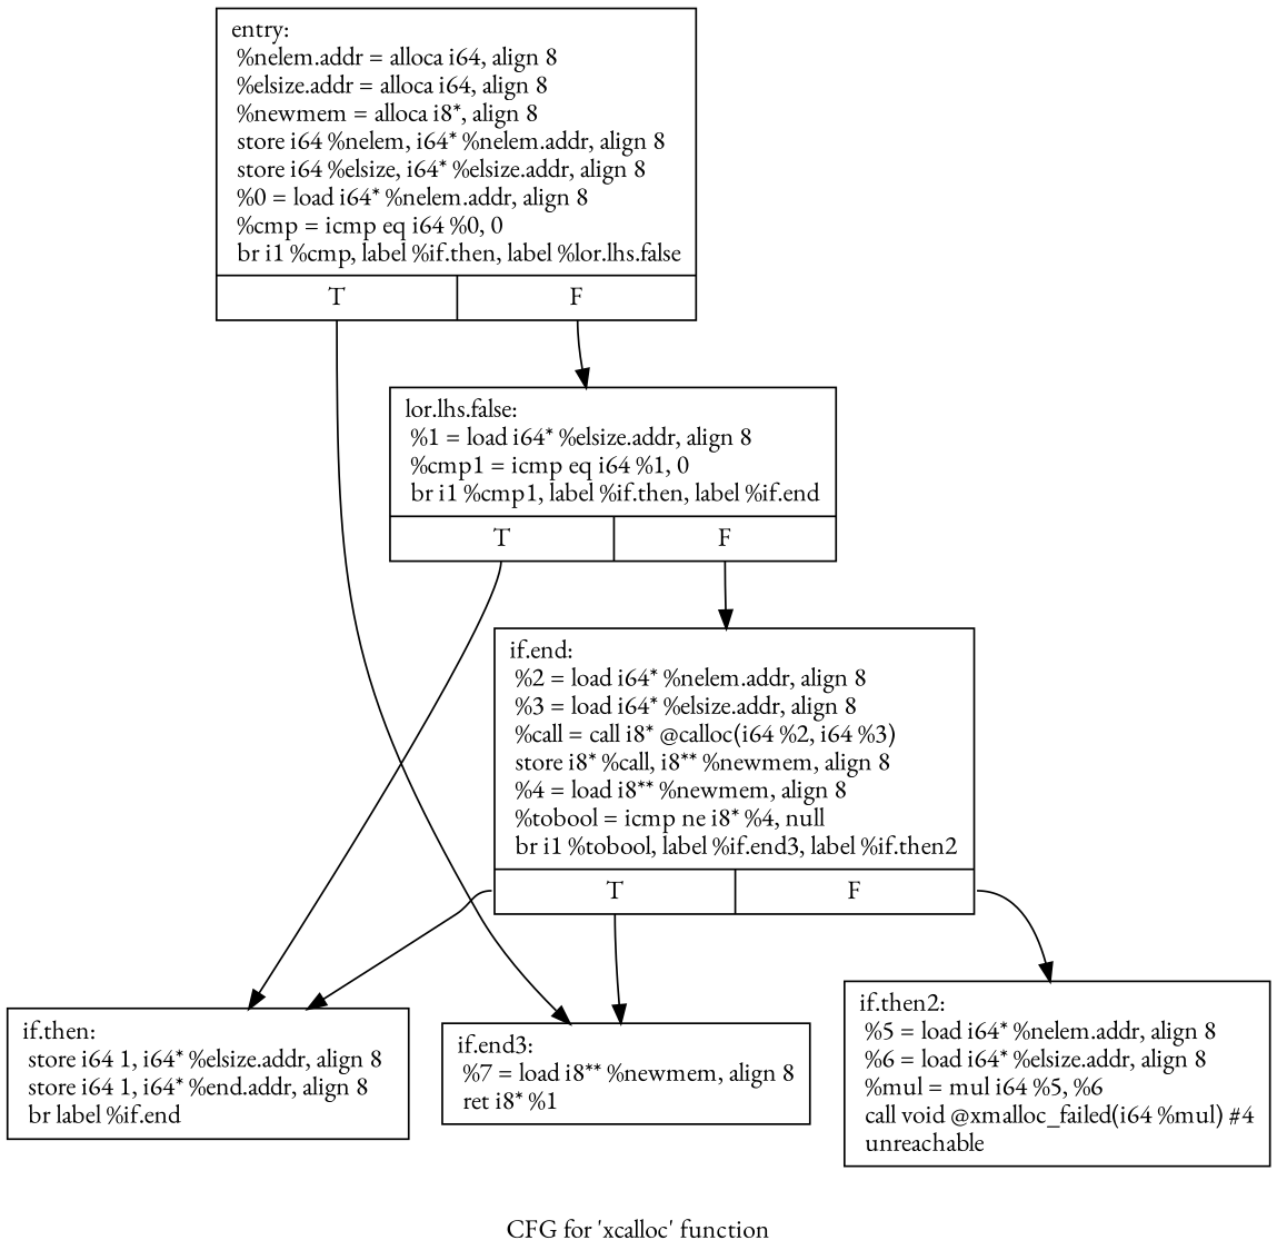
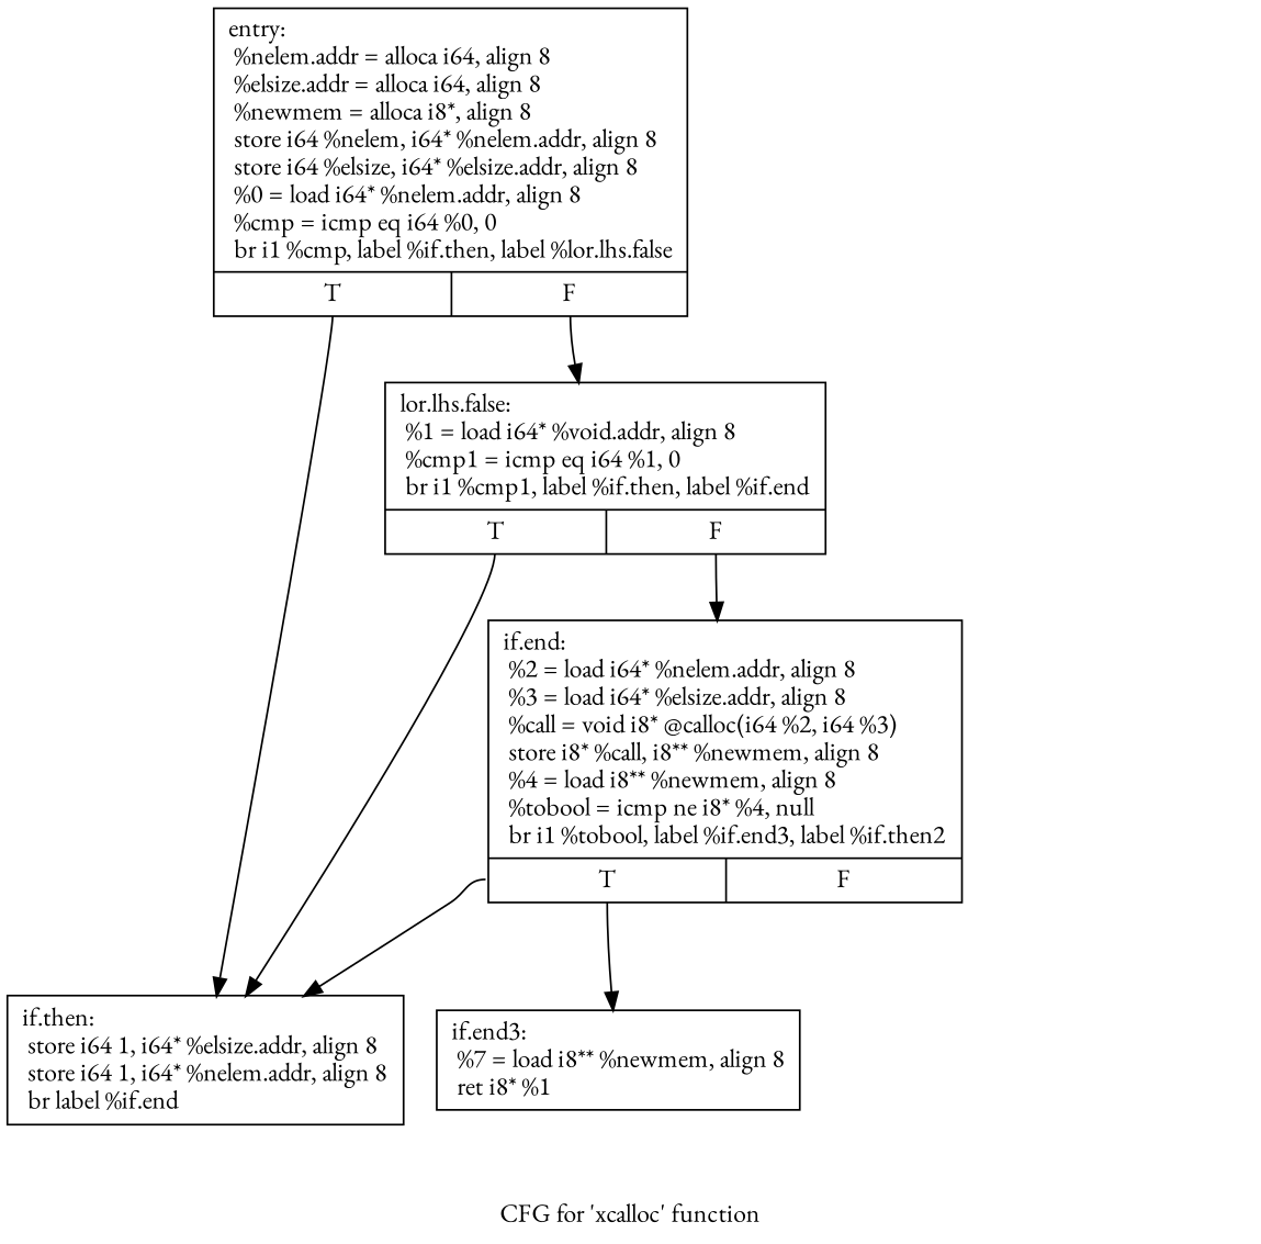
  digraph {
    fontname="EB Garamond"
    label="CFG for 'xcalloc' function"
    node [fontname="EB Garamond" shape=record]
    edge [fontname="EB Garamond" tailport=s0]
    n1 [label="{entry:\l  %nelem.addr = alloca i64, align 8\l  %elsize.addr = alloca i64, align 8\l  %newmem = alloca i8*, align 8\l  store i64 %nelem, i64* %nelem.addr, align 8\l  store i64 %elsize, i64* %elsize.addr, align 8\l  %0 = load i64* %nelem.addr, align 8\l  %cmp = icmp eq i64 %0, 0\l  br i1 %cmp, label %if.then, label %lor.lhs.false\l|{<s0>T|<s1>F}}"]
-   n2 [label="{if.then:                                          \l  store i64 1, i64* %elsize.addr, align 8\l  store i64 1, i64* %end.addr, align 8\l  br label %if.end\l}"]
-   n3 [label="{lor.lhs.false:                                    \l  %1 = load i64* %elsize.addr, align 8\l  %cmp1 = icmp eq i64 %1, 0\l  br i1 %cmp1, label %if.then, label %if.end\l|{<s0>T|<s1>F}}"]
-   n4 [label="{if.end:                                           \l  %2 = load i64* %nelem.addr, align 8\l  %3 = load i64* %elsize.addr, align 8\l  %call = call i8* @calloc(i64 %2, i64 %3)\l  store i8* %call, i8** %newmem, align 8\l  %4 = load i8** %newmem, align 8\l  %tobool = icmp ne i8* %4, null\l  br i1 %tobool, label %if.end3, label %if.then2\l|{<s0>T|<s1>F}}"]
+   n2 [label="{if.then:                                          \l  store i64 1, i64* %elsize.addr, align 8\l  store i64 1, i64* %nelem.addr, align 8\l  br label %if.end\l}"]
+   n3 [label="{lor.lhs.false:                                    \l  %1 = load i64* %void.addr, align 8\l  %cmp1 = icmp eq i64 %1, 0\l  br i1 %cmp1, label %if.then, label %if.end\l|{<s0>T|<s1>F}}"]
+   n4 [label="{if.end:                                           \l  %2 = load i64* %nelem.addr, align 8\l  %3 = load i64* %elsize.addr, align 8\l  %call = void i8* @calloc(i64 %2, i64 %3)\l  store i8* %call, i8** %newmem, align 8\l  %4 = load i8** %newmem, align 8\l  %tobool = icmp ne i8* %4, null\l  br i1 %tobool, label %if.end3, label %if.then2\l|{<s0>T|<s1>F}}"]
    n5 [label="{if.end3:                                          \l  %7 = load i8** %newmem, align 8\l  ret i8* %1\l}"]
-   n6 [label="{if.then2:                                         \l  %5 = load i64* %nelem.addr, align 8\l  %6 = load i64* %elsize.addr, align 8\l  %mul = mul i64 %5, %6\l  call void @xmalloc_failed(i64 %mul) #4\l  unreachable\l}"]
-   n1 -> n5
+   n1 -> n2
    n1 -> n3 [tailport=s1]
    n3 -> n2
    n3 -> n4 [tailport=s1]
    n4 -> n2
    n4 -> n5
-   n4 -> n6 [tailport=s1]
  }
